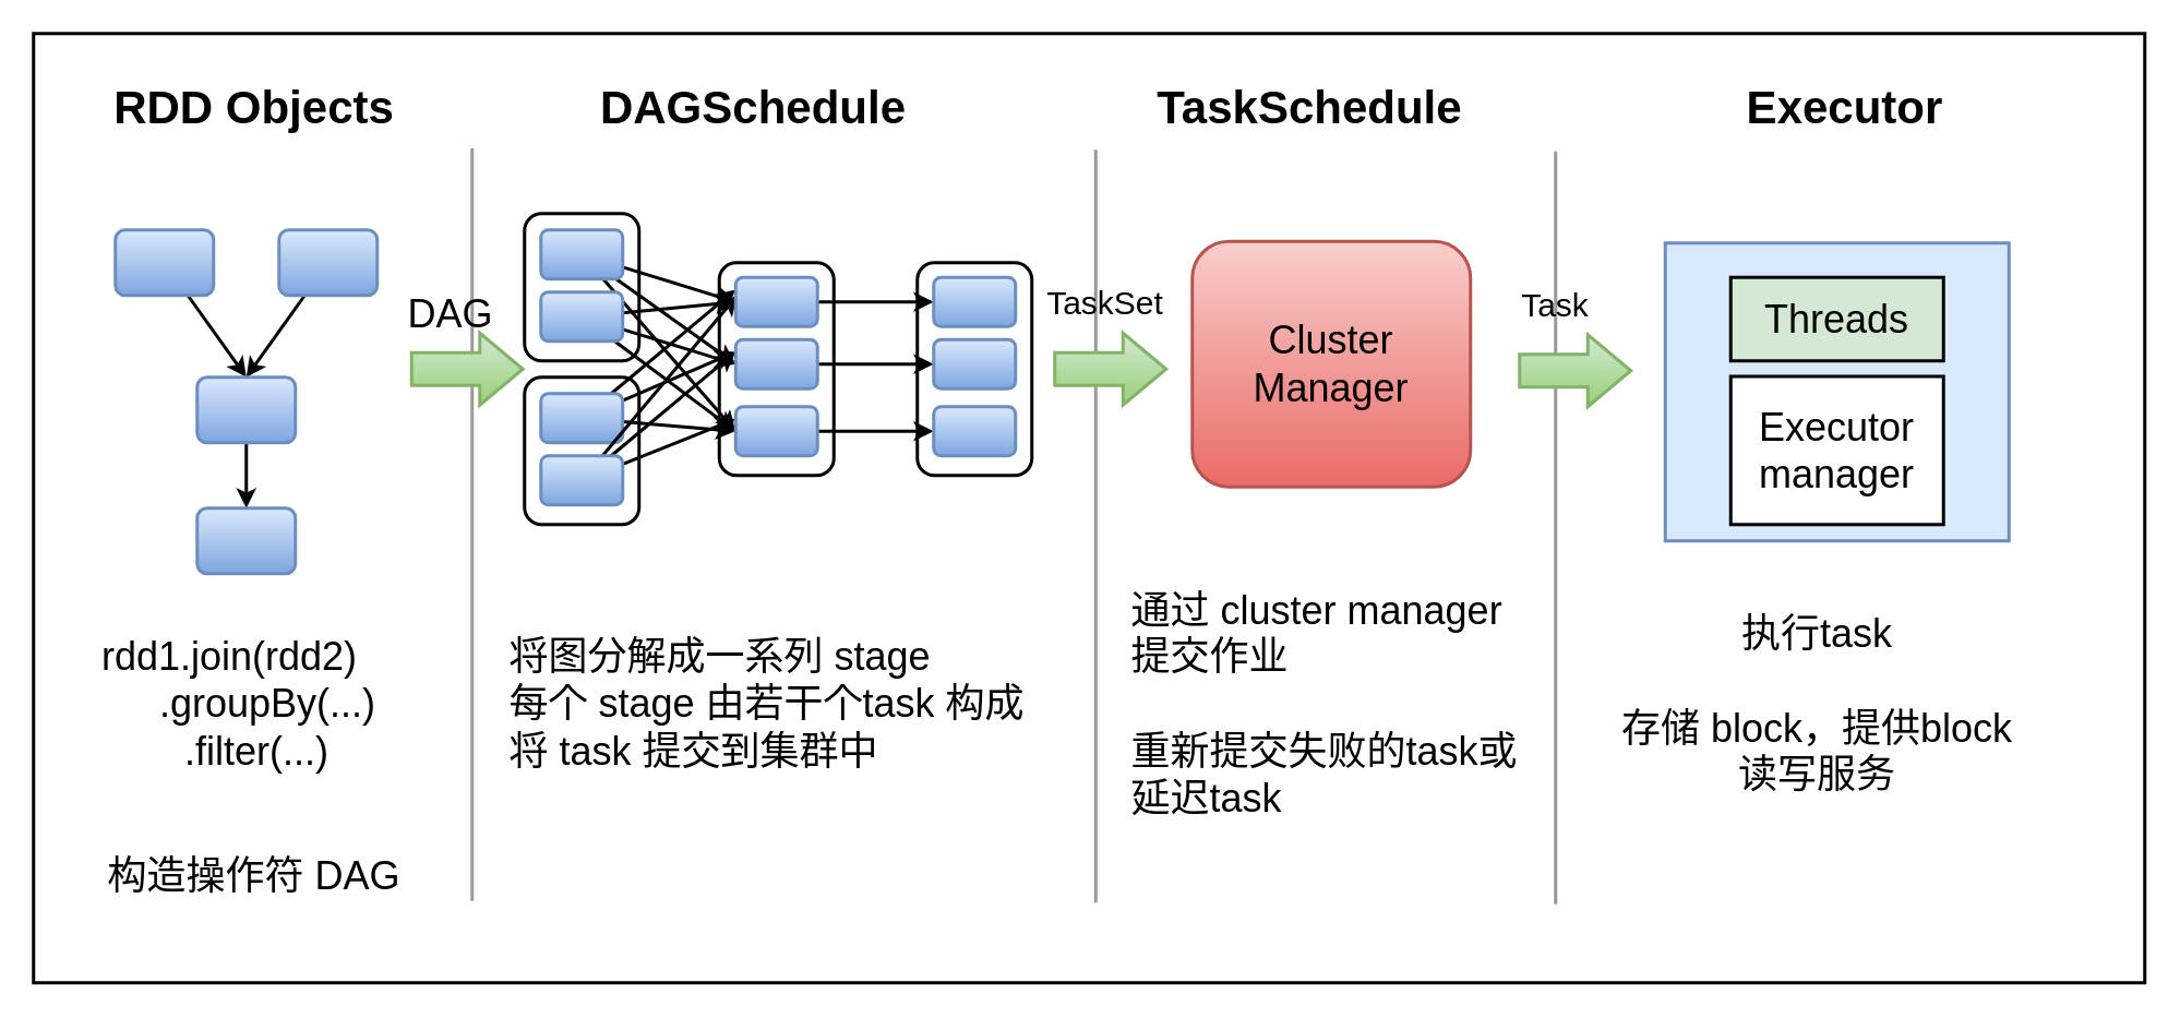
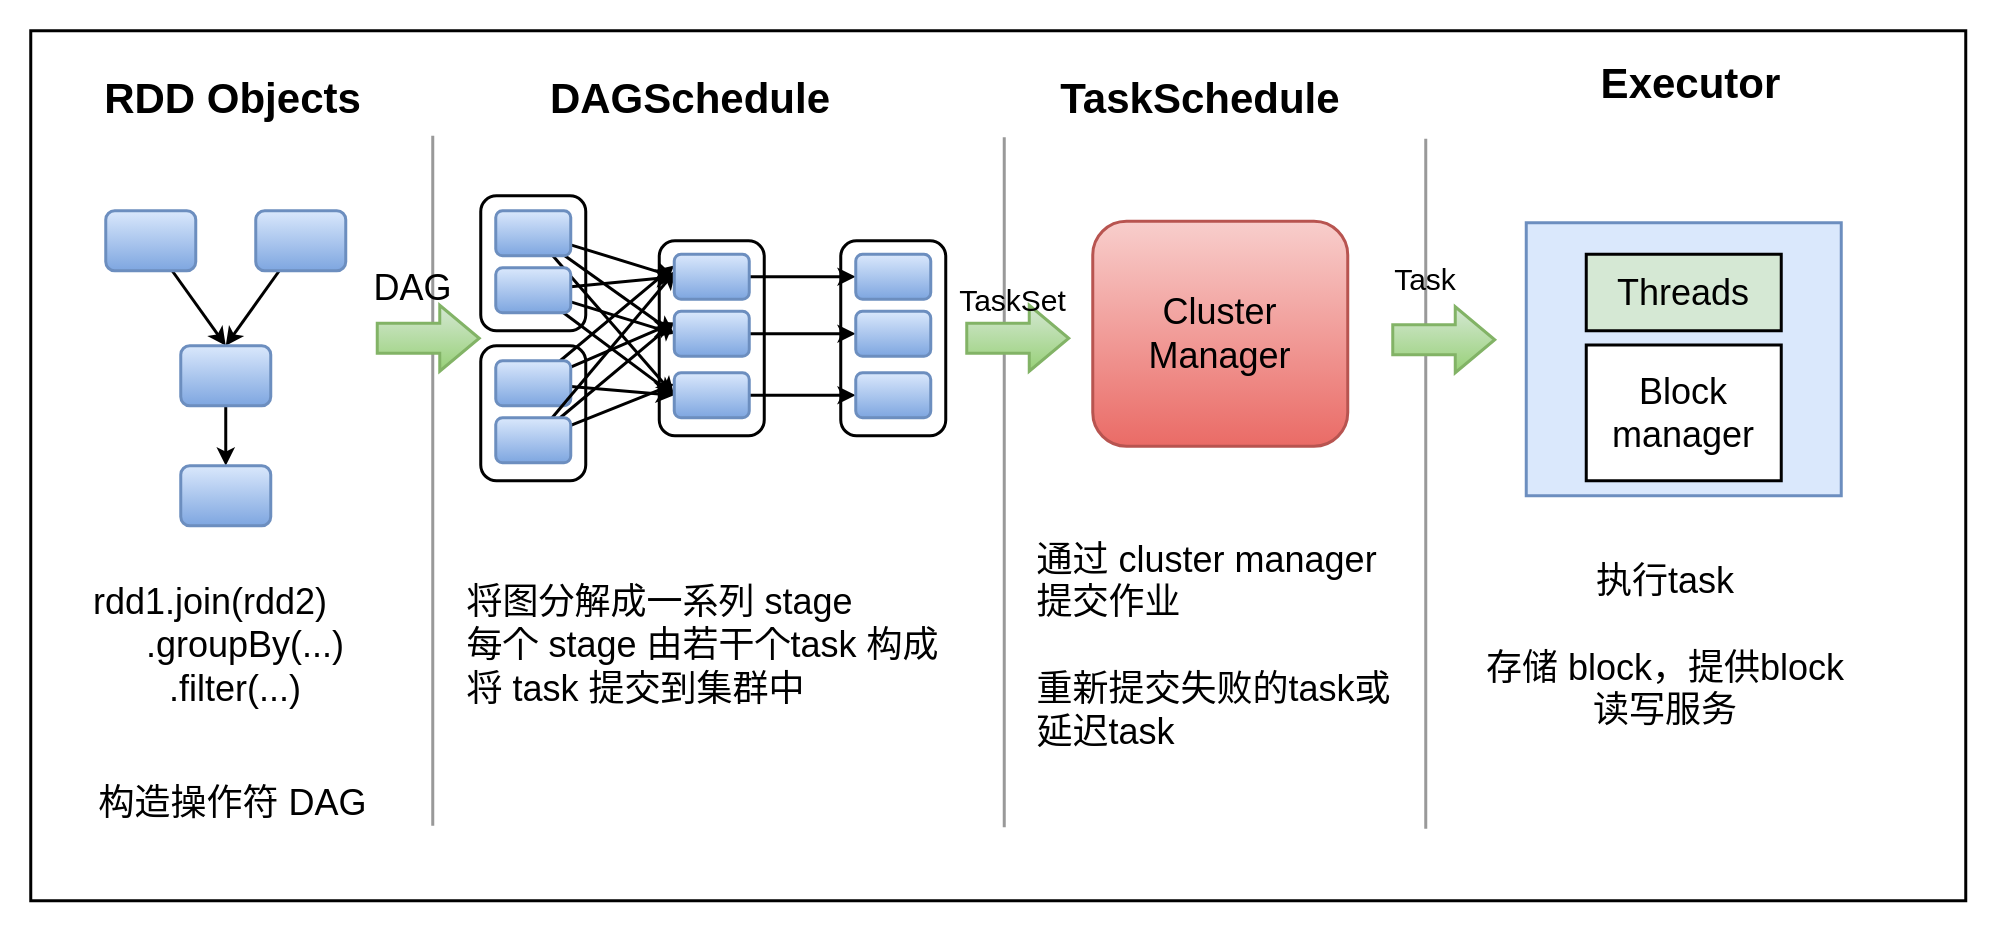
  <mxCell id="0" />
  <mxCell id="1" parent="0" />
  <mxCell id="2" value="" style="rounded=0;whiteSpace=wrap;html=1;strokeWidth=2;" vertex="1" parent="1"><mxGeometry x="20" y="20" width="1290" height="580" as="geometry" /></mxCell>
  <mxCell id="3" value="" style="rounded=1;whiteSpace=wrap;html=1;fontSize=24;strokeWidth=2;fillColor=none;" vertex="1" parent="1"><mxGeometry x="320" y="130" width="70" height="90" as="geometry" /></mxCell>
  <mxCell id="4" value="RDD Objects" style="text;html=1;strokeColor=none;fillColor=none;align=center;verticalAlign=middle;whiteSpace=wrap;rounded=0;strokeWidth=24;fontSize=28;fontStyle=1" vertex="1" parent="1"><mxGeometry x="55" y="50" width="200" height="30" as="geometry" /></mxCell>
  <mxCell id="5" style="rounded=0;orthogonalLoop=1;jettySize=auto;html=1;entryX=0.5;entryY=0;entryDx=0;entryDy=0;fontSize=2;strokeWidth=2;" edge="1" parent="1" source="6" target="10"><mxGeometry relative="1" as="geometry" /></mxCell>
  <mxCell id="6" value="" style="rounded=1;whiteSpace=wrap;html=1;fontSize=2;strokeWidth=2;fillColor=#dae8fc;gradientColor=#7ea6e0;strokeColor=#6c8ebf;" vertex="1" parent="1"><mxGeometry x="70" y="140" width="60" height="40" as="geometry" /></mxCell>
  <mxCell id="7" style="edgeStyle=none;rounded=0;orthogonalLoop=1;jettySize=auto;html=1;entryX=0.5;entryY=0;entryDx=0;entryDy=0;fontSize=2;strokeWidth=2;" edge="1" parent="1" source="8" target="10"><mxGeometry relative="1" as="geometry" /></mxCell>
  <mxCell id="8" value="" style="rounded=1;whiteSpace=wrap;html=1;fontSize=2;strokeWidth=2;fillColor=#dae8fc;gradientColor=#7ea6e0;strokeColor=#6c8ebf;" vertex="1" parent="1"><mxGeometry x="170" y="140" width="60" height="40" as="geometry" /></mxCell>
  <mxCell id="9" style="edgeStyle=none;rounded=0;orthogonalLoop=1;jettySize=auto;html=1;entryX=0.5;entryY=0;entryDx=0;entryDy=0;fontSize=2;strokeWidth=2;" edge="1" parent="1" source="10" target="11"><mxGeometry relative="1" as="geometry" /></mxCell>
  <mxCell id="10" value="" style="rounded=1;whiteSpace=wrap;html=1;fontSize=2;strokeWidth=2;fillColor=#dae8fc;gradientColor=#7ea6e0;strokeColor=#6c8ebf;" vertex="1" parent="1"><mxGeometry x="120" y="230" width="60" height="40" as="geometry" /></mxCell>
  <mxCell id="11" value="" style="rounded=1;whiteSpace=wrap;html=1;fontSize=2;strokeWidth=2;fillColor=#dae8fc;gradientColor=#7ea6e0;strokeColor=#6c8ebf;" vertex="1" parent="1"><mxGeometry x="120" y="310" width="60" height="40" as="geometry" /></mxCell>
  <mxCell id="12" value="rdd1.join(rdd2)&amp;nbsp; &amp;nbsp; &amp;nbsp; &amp;nbsp; .groupBy(...)&lt;br style=&quot;font-size: 24px;&quot;&gt;&amp;nbsp; .filter(...)" style="text;html=1;strokeColor=none;fillColor=none;align=center;verticalAlign=middle;whiteSpace=wrap;rounded=0;fontSize=24;" vertex="1" parent="1"><mxGeometry x="55" y="390" width="190" height="80" as="geometry" /></mxCell>
  <mxCell id="13" value="构造操作符 DAG" style="text;html=1;strokeColor=none;fillColor=none;align=center;verticalAlign=middle;whiteSpace=wrap;rounded=0;fontSize=24;" vertex="1" parent="1"><mxGeometry x="35" y="520" width="240" height="30" as="geometry" /></mxCell>
  <mxCell id="14" value="" style="endArrow=none;html=1;rounded=0;fontSize=28;strokeWidth=2;strokeColor=#999999;" edge="1" parent="1"><mxGeometry width="50" height="50" relative="1" as="geometry"><mxPoint x="288" y="550" as="sourcePoint" /><mxPoint x="288" y="90" as="targetPoint" /></mxGeometry></mxCell>
  <mxCell id="15" style="edgeStyle=none;rounded=0;orthogonalLoop=1;jettySize=auto;html=1;entryX=0;entryY=0.5;entryDx=0;entryDy=0;fontSize=24;strokeColor=#000000;strokeWidth=2;" edge="1" parent="1" source="18" target="34"><mxGeometry relative="1" as="geometry" /></mxCell>
  <mxCell id="16" style="edgeStyle=none;rounded=0;orthogonalLoop=1;jettySize=auto;html=1;entryX=0;entryY=0.5;entryDx=0;entryDy=0;fontSize=24;strokeColor=#000000;strokeWidth=2;" edge="1" parent="1" source="18" target="36"><mxGeometry relative="1" as="geometry" /></mxCell>
  <mxCell id="17" style="edgeStyle=none;rounded=0;orthogonalLoop=1;jettySize=auto;html=1;entryX=0;entryY=0.5;entryDx=0;entryDy=0;fontSize=24;strokeColor=#000000;strokeWidth=2;" edge="1" parent="1" source="18" target="38"><mxGeometry relative="1" as="geometry" /></mxCell>
  <mxCell id="18" value="" style="rounded=1;whiteSpace=wrap;html=1;fontSize=2;strokeWidth=2;fillColor=#dae8fc;gradientColor=#7ea6e0;strokeColor=#6c8ebf;" vertex="1" parent="1"><mxGeometry x="330" y="140" width="50" height="30" as="geometry" /></mxCell>
  <mxCell id="19" style="edgeStyle=none;rounded=0;orthogonalLoop=1;jettySize=auto;html=1;entryX=0;entryY=0.5;entryDx=0;entryDy=0;fontSize=24;strokeColor=#000000;strokeWidth=2;" edge="1" parent="1" source="22" target="34"><mxGeometry relative="1" as="geometry" /></mxCell>
  <mxCell id="20" style="edgeStyle=none;rounded=0;orthogonalLoop=1;jettySize=auto;html=1;entryX=0;entryY=0.5;entryDx=0;entryDy=0;fontSize=24;strokeColor=#000000;strokeWidth=2;" edge="1" parent="1" source="22" target="36"><mxGeometry relative="1" as="geometry" /></mxCell>
  <mxCell id="21" style="edgeStyle=none;rounded=0;orthogonalLoop=1;jettySize=auto;html=1;entryX=0;entryY=0.5;entryDx=0;entryDy=0;fontSize=24;strokeColor=#000000;strokeWidth=2;" edge="1" parent="1" source="22" target="38"><mxGeometry relative="1" as="geometry" /></mxCell>
  <mxCell id="22" value="" style="rounded=1;whiteSpace=wrap;html=1;fontSize=2;strokeWidth=2;fillColor=#dae8fc;gradientColor=#7ea6e0;strokeColor=#6c8ebf;" vertex="1" parent="1"><mxGeometry x="330" y="178" width="50" height="30" as="geometry" /></mxCell>
  <mxCell id="23" value="" style="rounded=1;whiteSpace=wrap;html=1;fontSize=24;strokeWidth=2;fillColor=none;" vertex="1" parent="1"><mxGeometry x="320" y="230" width="70" height="90" as="geometry" /></mxCell>
  <mxCell id="24" style="edgeStyle=none;rounded=0;orthogonalLoop=1;jettySize=auto;html=1;entryX=0;entryY=0.25;entryDx=0;entryDy=0;fontSize=24;strokeColor=#000000;strokeWidth=2;" edge="1" parent="1" source="27" target="34"><mxGeometry relative="1" as="geometry" /></mxCell>
  <mxCell id="25" style="edgeStyle=none;rounded=0;orthogonalLoop=1;jettySize=auto;html=1;entryX=0;entryY=0.25;entryDx=0;entryDy=0;fontSize=24;strokeColor=#000000;strokeWidth=2;" edge="1" parent="1" source="27" target="36"><mxGeometry relative="1" as="geometry" /></mxCell>
  <mxCell id="26" style="edgeStyle=none;rounded=0;orthogonalLoop=1;jettySize=auto;html=1;entryX=0;entryY=0.5;entryDx=0;entryDy=0;fontSize=24;strokeColor=#000000;strokeWidth=2;" edge="1" parent="1" source="27" target="38"><mxGeometry relative="1" as="geometry" /></mxCell>
  <mxCell id="27" value="" style="rounded=1;whiteSpace=wrap;html=1;fontSize=2;strokeWidth=2;fillColor=#dae8fc;gradientColor=#7ea6e0;strokeColor=#6c8ebf;" vertex="1" parent="1"><mxGeometry x="330" y="240" width="50" height="30" as="geometry" /></mxCell>
  <mxCell id="28" style="edgeStyle=none;rounded=0;orthogonalLoop=1;jettySize=auto;html=1;entryX=0.157;entryY=0.154;entryDx=0;entryDy=0;entryPerimeter=0;fontSize=24;strokeColor=#000000;strokeWidth=2;" edge="1" parent="1" source="31" target="32"><mxGeometry relative="1" as="geometry" /></mxCell>
  <mxCell id="29" style="edgeStyle=none;rounded=0;orthogonalLoop=1;jettySize=auto;html=1;entryX=0;entryY=0.25;entryDx=0;entryDy=0;fontSize=24;strokeColor=#000000;strokeWidth=2;" edge="1" parent="1" source="31" target="36"><mxGeometry relative="1" as="geometry" /></mxCell>
  <mxCell id="30" style="edgeStyle=none;rounded=0;orthogonalLoop=1;jettySize=auto;html=1;entryX=0;entryY=0.25;entryDx=0;entryDy=0;fontSize=24;strokeColor=#000000;strokeWidth=2;" edge="1" parent="1" source="31" target="38"><mxGeometry relative="1" as="geometry" /></mxCell>
  <mxCell id="31" value="" style="rounded=1;whiteSpace=wrap;html=1;fontSize=2;strokeWidth=2;fillColor=#dae8fc;gradientColor=#7ea6e0;strokeColor=#6c8ebf;" vertex="1" parent="1"><mxGeometry x="330" y="278" width="50" height="30" as="geometry" /></mxCell>
  <mxCell id="32" value="" style="rounded=1;whiteSpace=wrap;html=1;fontSize=24;strokeWidth=2;fillColor=none;" vertex="1" parent="1"><mxGeometry x="439" y="160" width="70" height="130" as="geometry" /></mxCell>
  <mxCell id="33" style="edgeStyle=none;rounded=0;orthogonalLoop=1;jettySize=auto;html=1;entryX=0;entryY=0.5;entryDx=0;entryDy=0;fontSize=24;strokeColor=#000000;strokeWidth=2;" edge="1" parent="1" source="34" target="40"><mxGeometry relative="1" as="geometry" /></mxCell>
  <mxCell id="34" value="" style="rounded=1;whiteSpace=wrap;html=1;fontSize=2;strokeWidth=2;fillColor=#dae8fc;gradientColor=#7ea6e0;strokeColor=#6c8ebf;" vertex="1" parent="1"><mxGeometry x="449" y="169" width="50" height="30" as="geometry" /></mxCell>
  <mxCell id="35" style="edgeStyle=none;rounded=0;orthogonalLoop=1;jettySize=auto;html=1;entryX=0;entryY=0.5;entryDx=0;entryDy=0;fontSize=24;strokeColor=#000000;strokeWidth=2;" edge="1" parent="1" source="36" target="41"><mxGeometry relative="1" as="geometry" /></mxCell>
  <mxCell id="36" value="" style="rounded=1;whiteSpace=wrap;html=1;fontSize=2;strokeWidth=2;fillColor=#dae8fc;gradientColor=#7ea6e0;strokeColor=#6c8ebf;" vertex="1" parent="1"><mxGeometry x="449" y="207" width="50" height="30" as="geometry" /></mxCell>
  <mxCell id="37" style="edgeStyle=none;rounded=0;orthogonalLoop=1;jettySize=auto;html=1;entryX=0;entryY=0.5;entryDx=0;entryDy=0;fontSize=24;strokeColor=#000000;strokeWidth=2;" edge="1" parent="1" source="38" target="42"><mxGeometry relative="1" as="geometry" /></mxCell>
  <mxCell id="38" value="" style="rounded=1;whiteSpace=wrap;html=1;fontSize=2;strokeWidth=2;fillColor=#dae8fc;gradientColor=#7ea6e0;strokeColor=#6c8ebf;" vertex="1" parent="1"><mxGeometry x="449" y="248" width="50" height="30" as="geometry" /></mxCell>
  <mxCell id="39" value="" style="rounded=1;whiteSpace=wrap;html=1;fontSize=24;strokeWidth=2;fillColor=none;" vertex="1" parent="1"><mxGeometry x="560" y="160" width="70" height="130" as="geometry" /></mxCell>
  <mxCell id="40" value="" style="rounded=1;whiteSpace=wrap;html=1;fontSize=2;strokeWidth=2;fillColor=#dae8fc;gradientColor=#7ea6e0;strokeColor=#6c8ebf;" vertex="1" parent="1"><mxGeometry x="570" y="169" width="50" height="30" as="geometry" /></mxCell>
  <mxCell id="41" value="" style="rounded=1;whiteSpace=wrap;html=1;fontSize=2;strokeWidth=2;fillColor=#dae8fc;gradientColor=#7ea6e0;strokeColor=#6c8ebf;" vertex="1" parent="1"><mxGeometry x="570" y="207" width="50" height="30" as="geometry" /></mxCell>
  <mxCell id="42" value="" style="rounded=1;whiteSpace=wrap;html=1;fontSize=2;strokeWidth=2;fillColor=#dae8fc;gradientColor=#7ea6e0;strokeColor=#6c8ebf;" vertex="1" parent="1"><mxGeometry x="570" y="248" width="50" height="30" as="geometry" /></mxCell>
  <mxCell id="43" value="&lt;div&gt;将图分解成一系列 stage&lt;/div&gt;&lt;div&gt;每个 stage 由若干个task 构成&lt;/div&gt;&lt;div&gt;将 task 提交到集群中&lt;/div&gt;" style="text;html=1;strokeColor=none;fillColor=none;align=left;verticalAlign=middle;whiteSpace=wrap;rounded=0;fontSize=24;" vertex="1" parent="1"><mxGeometry x="309" y="365" width="330" height="130" as="geometry" /></mxCell>
  <mxCell id="44" value="" style="endArrow=none;html=1;rounded=0;fontSize=28;strokeWidth=2;strokeColor=#999999;" edge="1" parent="1"><mxGeometry width="50" height="50" relative="1" as="geometry"><mxPoint x="669" y="551" as="sourcePoint" /><mxPoint x="669" y="91" as="targetPoint" /></mxGeometry></mxCell>
  <mxCell id="45" value="" style="shape=flexArrow;endArrow=classic;html=1;rounded=0;fontSize=24;strokeColor=#82b366;strokeWidth=2;entryX=0;entryY=0;entryDx=0;entryDy=0;fillColor=#d5e8d4;gradientColor=#97d077;endWidth=22;endSize=8.11;width=19;" edge="1" parent="1"><mxGeometry width="50" height="50" relative="1" as="geometry"><mxPoint x="250" y="225" as="sourcePoint" /><mxPoint x="320" y="225" as="targetPoint" /></mxGeometry></mxCell>
  <mxCell id="46" value="DAG" style="text;html=1;strokeColor=none;fillColor=none;align=center;verticalAlign=middle;whiteSpace=wrap;rounded=0;fontSize=24;" vertex="1" parent="1"><mxGeometry x="245" y="177" width="60" height="30" as="geometry" /></mxCell>
  <mxCell id="47" value="Cluster&lt;br&gt;Manager" style="rounded=1;whiteSpace=wrap;html=1;fontSize=24;strokeWidth=2;fillColor=#f8cecc;gradientColor=#ea6b66;strokeColor=#b85450;" vertex="1" parent="1"><mxGeometry x="728" y="147" width="170" height="150" as="geometry" /></mxCell>
  <mxCell id="48" value="DAGSchedule" style="text;html=1;strokeColor=none;fillColor=none;align=center;verticalAlign=middle;whiteSpace=wrap;rounded=0;strokeWidth=24;fontSize=28;fontStyle=1" vertex="1" parent="1"><mxGeometry x="360" y="50" width="200" height="30" as="geometry" /></mxCell>
  <mxCell id="49" value="" style="shape=flexArrow;endArrow=classic;html=1;rounded=0;fontSize=24;strokeColor=#82b366;strokeWidth=2;entryX=0;entryY=0;entryDx=0;entryDy=0;fillColor=#d5e8d4;gradientColor=#97d077;endWidth=22;endSize=8.11;width=19;" edge="1" parent="1"><mxGeometry width="50" height="50" relative="1" as="geometry"><mxPoint x="643" y="225" as="sourcePoint" /><mxPoint x="713" y="225" as="targetPoint" /></mxGeometry></mxCell>
  <mxCell id="50" value="TaskSchedule" style="text;html=1;strokeColor=none;fillColor=none;align=center;verticalAlign=middle;whiteSpace=wrap;rounded=0;strokeWidth=24;fontSize=28;fontStyle=1" vertex="1" parent="1"><mxGeometry x="700" y="50" width="200" height="30" as="geometry" /></mxCell>
  <mxCell id="51" value="&lt;div&gt;通过 cluster manager 提交作业&lt;/div&gt;&lt;div&gt;&lt;br&gt;&lt;/div&gt;&lt;div&gt;重新提交失败的task或延迟task&lt;/div&gt;" style="text;html=1;strokeColor=none;fillColor=none;align=left;verticalAlign=middle;whiteSpace=wrap;rounded=0;fontSize=24;" vertex="1" parent="1"><mxGeometry x="688.5" y="365" width="249" height="130" as="geometry" /></mxCell>
  <mxCell id="52" value="" style="endArrow=none;html=1;rounded=0;fontSize=28;strokeWidth=2;strokeColor=#999999;" edge="1" parent="1"><mxGeometry width="50" height="50" relative="1" as="geometry"><mxPoint x="950" y="552" as="sourcePoint" /><mxPoint x="950" y="92" as="targetPoint" /></mxGeometry></mxCell>
  <mxCell id="53" value="" style="shape=flexArrow;endArrow=classic;html=1;rounded=0;fontSize=24;strokeColor=#82b366;strokeWidth=2;entryX=0;entryY=0;entryDx=0;entryDy=0;fillColor=#d5e8d4;gradientColor=#97d077;endWidth=22;endSize=8.11;width=19;" edge="1" parent="1"><mxGeometry width="50" height="50" relative="1" as="geometry"><mxPoint x="927" y="226" as="sourcePoint" /><mxPoint x="997" y="226" as="targetPoint" /></mxGeometry></mxCell>
  <mxCell id="54" value="" style="rounded=0;whiteSpace=wrap;html=1;fontSize=24;strokeWidth=2;fillColor=#dae8fc;strokeColor=#6c8ebf;" vertex="1" parent="1"><mxGeometry x="1017" y="148" width="210" height="182" as="geometry" /></mxCell>
  <mxCell id="55" value="Threads" style="rounded=0;whiteSpace=wrap;html=1;fontSize=24;strokeWidth=2;fillColor=#d5e8d4;" vertex="1" parent="1"><mxGeometry x="1057" y="169" width="130" height="51" as="geometry" /></mxCell>
- <mxCell id="56" value="Executor&lt;br&gt;manager" style="rounded=0;whiteSpace=wrap;html=1;fontSize=24;strokeWidth=2;" vertex="1" parent="1"><mxGeometry x="1057" y="229.5" width="130" height="90.5" as="geometry" /></mxCell>
+ <mxCell id="56" value="Block&lt;br&gt;manager" style="rounded=0;whiteSpace=wrap;html=1;fontSize=24;strokeWidth=2;" vertex="1" parent="1"><mxGeometry x="1057" y="229.5" width="130" height="90.5" as="geometry" /></mxCell>
  <mxCell id="57" value="&lt;div&gt;执行task&lt;/div&gt;&lt;div&gt;&lt;br&gt;&lt;/div&gt;&lt;div&gt;存储 block，提供block读写服务&lt;/div&gt;" style="text;html=1;strokeColor=none;fillColor=none;align=center;verticalAlign=middle;whiteSpace=wrap;rounded=0;fontSize=24;" vertex="1" parent="1"><mxGeometry x="980" y="415" width="260" height="30" as="geometry" /></mxCell>
- <mxCell id="58" value="TaskSet" style="text;html=1;strokeColor=none;fillColor=none;align=center;verticalAlign=middle;whiteSpace=wrap;rounded=0;fontSize=20;" vertex="1" parent="1"><mxGeometry x="645" y="169" width="60" height="30" as="geometry" /></mxCell>
+ <mxCell id="58" value="TaskSet" style="text;html=1;strokeColor=none;fillColor=none;align=center;verticalAlign=middle;whiteSpace=wrap;rounded=0;fontSize=20;" vertex="1" parent="1"><mxGeometry x="645" y="184" width="60" height="30" as="geometry" /></mxCell>
  <mxCell id="59" value="Task" style="text;html=1;strokeColor=none;fillColor=none;align=center;verticalAlign=middle;whiteSpace=wrap;rounded=0;fontSize=20;" vertex="1" parent="1"><mxGeometry x="920" y="170" width="60" height="30" as="geometry" /></mxCell>
- <mxCell id="60" value="Executor" style="text;html=1;strokeColor=none;fillColor=none;align=center;verticalAlign=middle;whiteSpace=wrap;rounded=0;strokeWidth=24;fontSize=28;fontStyle=1" vertex="1" parent="1"><mxGeometry x="1027" y="50" width="200" height="30" as="geometry" /></mxCell>
+ <mxCell id="60" value="Executor" style="text;html=1;strokeColor=none;fillColor=none;align=center;verticalAlign=middle;whiteSpace=wrap;rounded=0;strokeWidth=24;fontSize=28;fontStyle=1" vertex="1" parent="1"><mxGeometry x="1027" y="40" width="200" height="30" as="geometry" /></mxCell>
